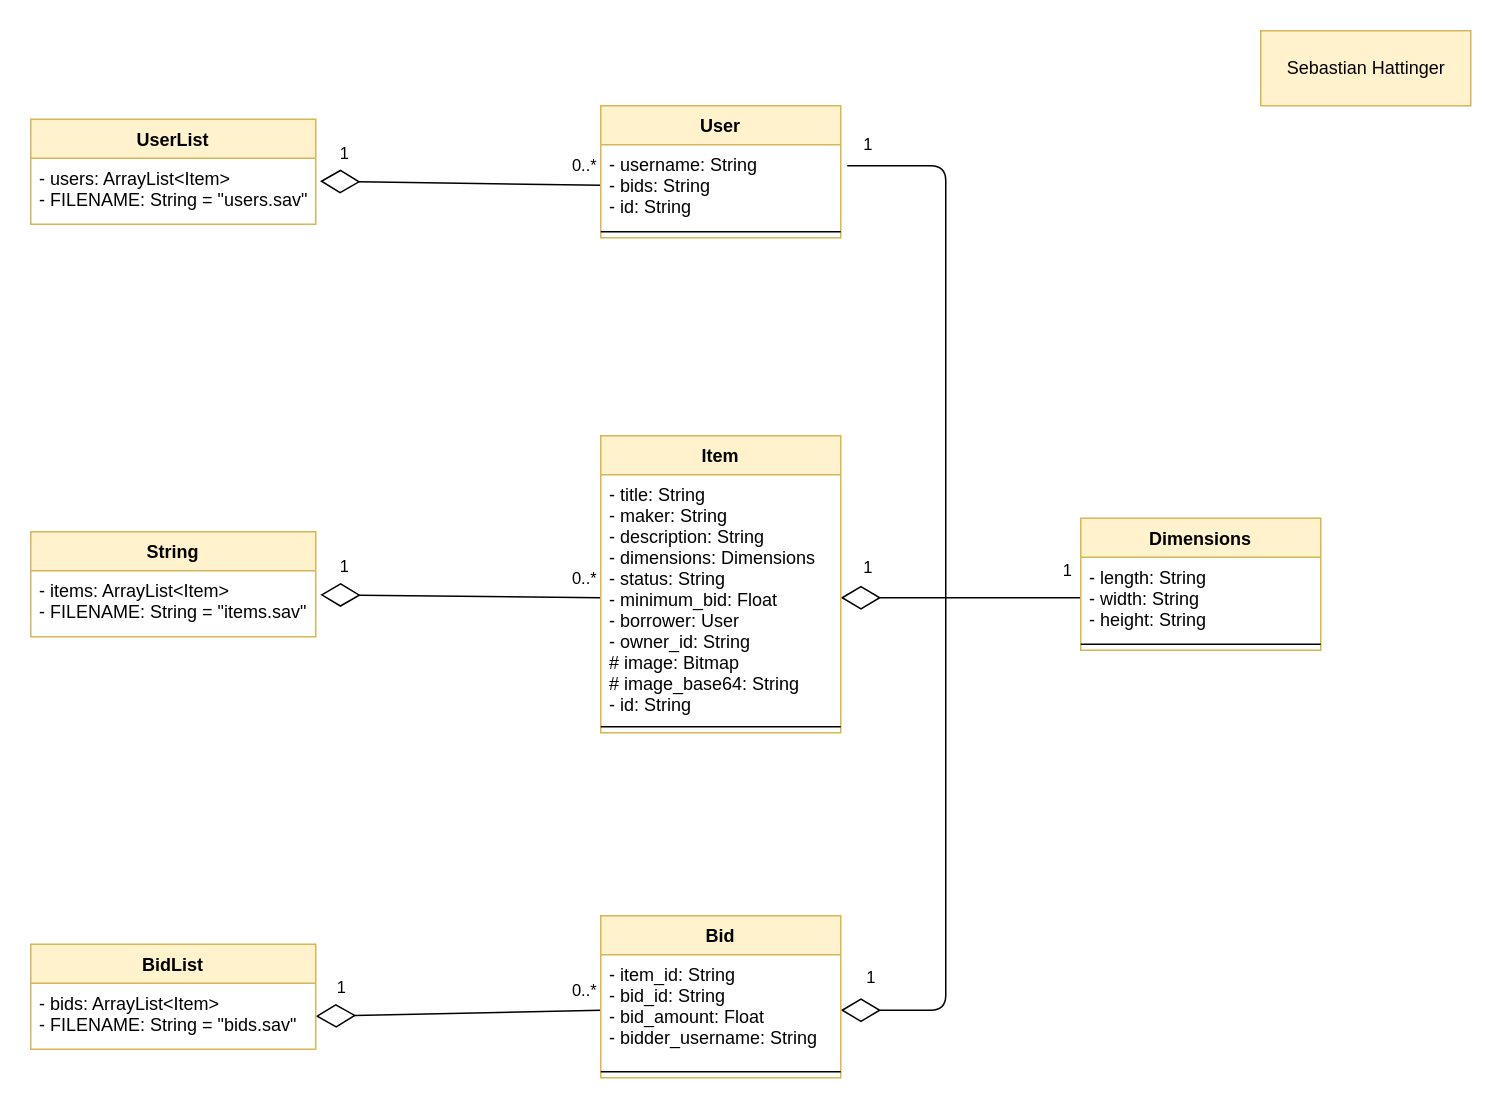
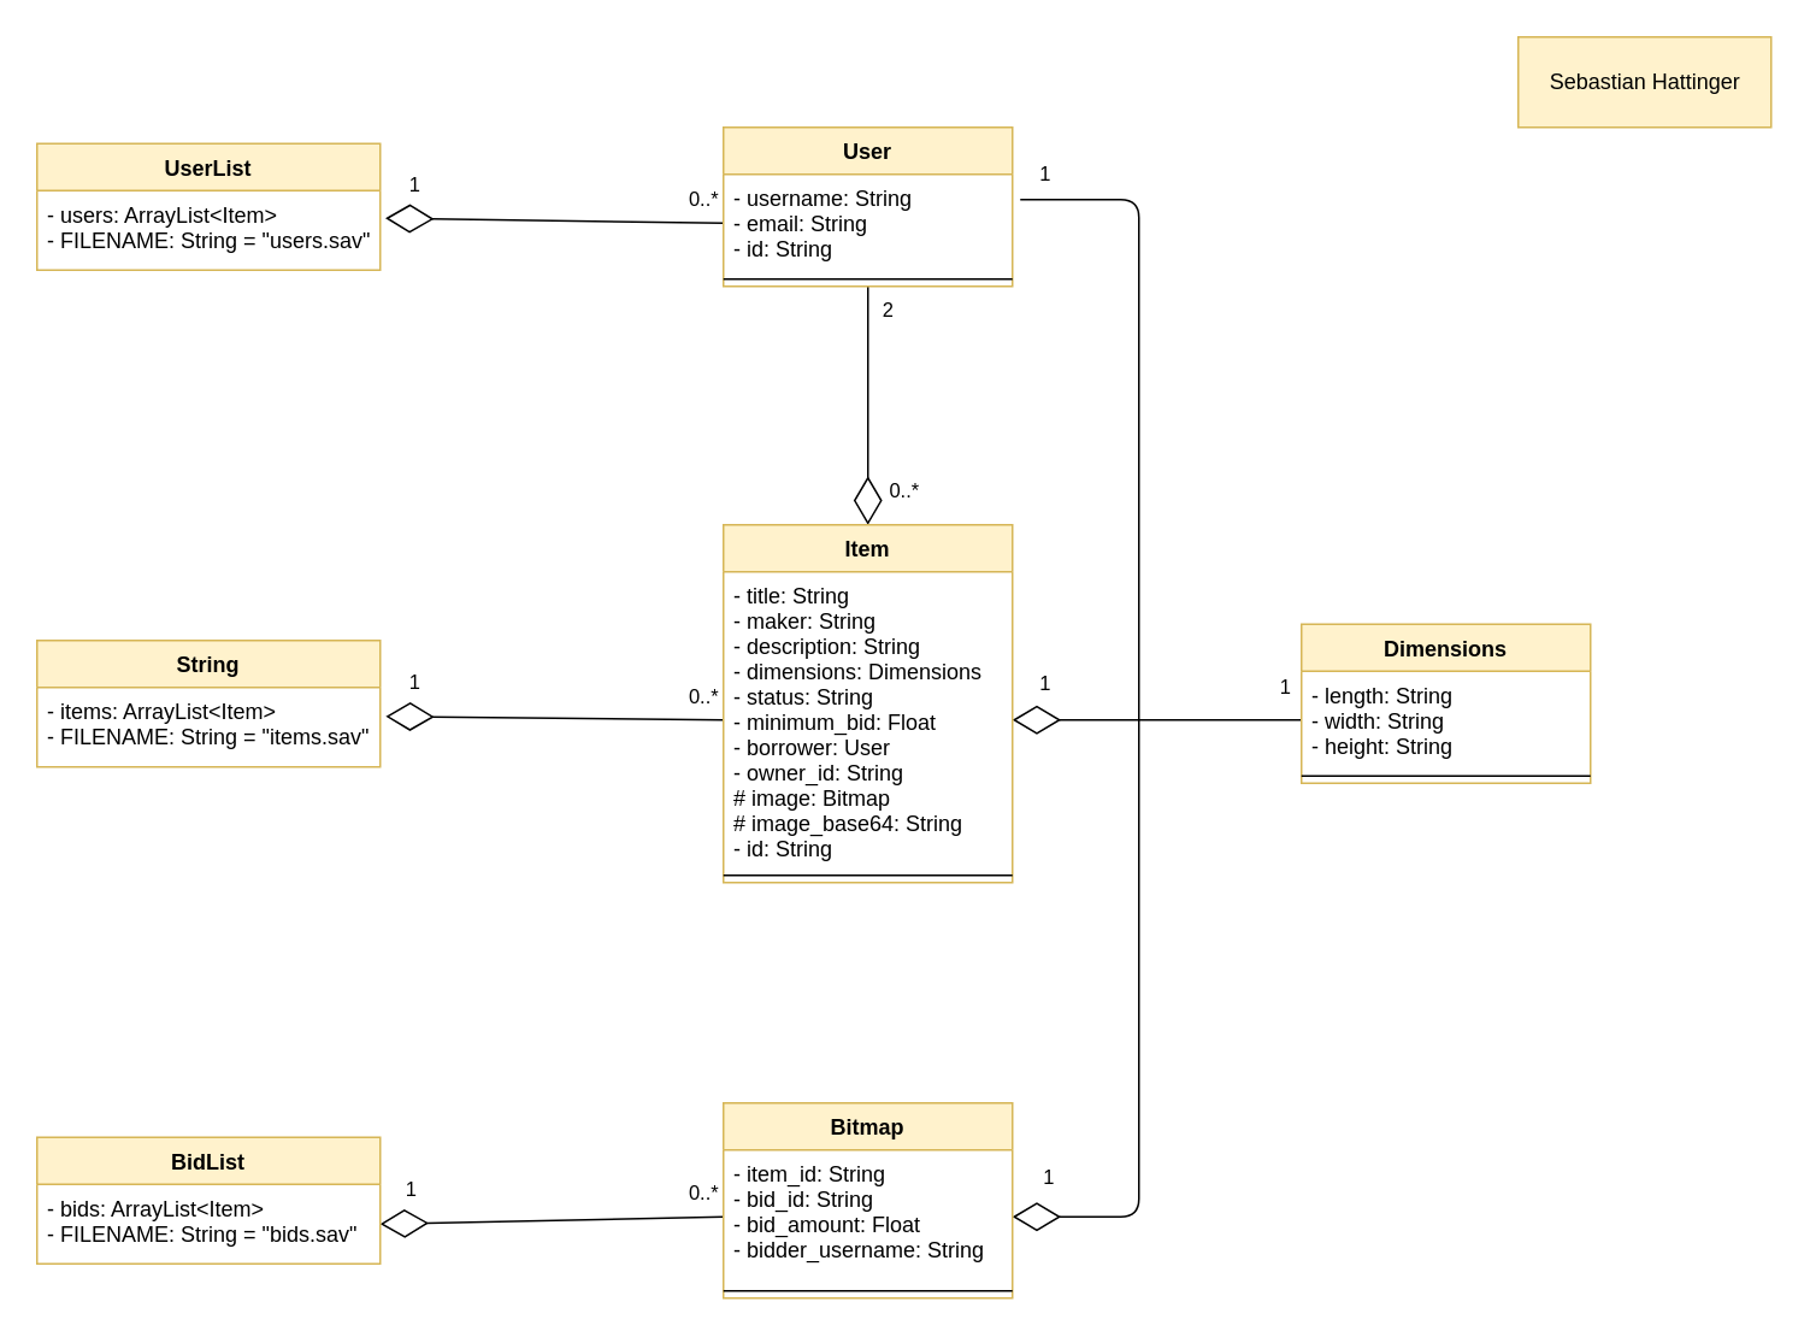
  <mxCell id="0" />
  <mxCell id="1" parent="0" />
+ <mxCell id="2" value="" style="endArrow=diamondThin;endFill=0;endSize=24;html=1;entryX=0.5;entryY=0;entryDx=0;entryDy=0;exitX=0.5;exitY=1;exitDx=0;exitDy=0;" edge="1" parent="1" source="24" target="27"><mxGeometry width="160" relative="1" as="geometry"><mxPoint x="440" y="200" as="sourcePoint" /><mxPoint x="410" y="470" as="targetPoint" /></mxGeometry></mxCell>
+ <mxCell id="3" value="0..*" style="edgeLabel;html=1;align=center;verticalAlign=middle;resizable=0;points=[];" vertex="1" connectable="0" parent="2"><mxGeometry x="0.857" y="-2" relative="1" as="geometry"><mxPoint x="21.98" y="-10.5" as="offset" /></mxGeometry></mxCell>
+ <mxCell id="4" value="2" style="edgeLabel;html=1;align=center;verticalAlign=middle;resizable=0;points=[];" vertex="1" connectable="0" parent="2"><mxGeometry x="-0.915" relative="1" as="geometry"><mxPoint x="10" y="6.14" as="offset" /></mxGeometry></mxCell>
  <mxCell id="5" value="" style="endArrow=diamondThin;endFill=0;endSize=24;html=1;entryX=1;entryY=0.5;entryDx=0;entryDy=0;exitX=0;exitY=0.5;exitDx=0;exitDy=0;" edge="1" parent="1" source="22" target="28"><mxGeometry width="160" relative="1" as="geometry"><mxPoint x="670" y="430" as="sourcePoint" /><mxPoint x="212.08" y="332.404" as="targetPoint" /></mxGeometry></mxCell>
  <mxCell id="6" value="1" style="edgeLabel;html=1;align=center;verticalAlign=middle;resizable=0;points=[];" vertex="1" connectable="0" parent="5"><mxGeometry x="0.857" y="-2" relative="1" as="geometry"><mxPoint x="6.34" y="-18.42" as="offset" /></mxGeometry></mxCell>
  <mxCell id="7" value="1" style="edgeLabel;html=1;align=center;verticalAlign=middle;resizable=0;points=[];" vertex="1" connectable="0" parent="5"><mxGeometry x="-0.915" relative="1" as="geometry"><mxPoint x="-3" y="-18.71" as="offset" /></mxGeometry></mxCell>
  <mxCell id="8" value="Sebastian Hattinger" style="html=1;fillColor=#fff2cc;strokeColor=#d6b656;" vertex="1" parent="1"><mxGeometry x="840" y="20" width="140" height="50" as="geometry" /></mxCell>
  <mxCell id="9" value="" style="endArrow=diamondThin;endFill=0;endSize=24;html=1;entryX=1.015;entryY=0.348;entryDx=0;entryDy=0;entryPerimeter=0;exitX=0;exitY=0.5;exitDx=0;exitDy=0;" edge="1" parent="1" source="25" target="40"><mxGeometry width="160" relative="1" as="geometry"><mxPoint x="200" y="130" as="sourcePoint" /><mxPoint x="360" y="130" as="targetPoint" /></mxGeometry></mxCell>
  <mxCell id="10" value="0..*" style="edgeLabel;html=1;align=center;verticalAlign=middle;resizable=0;points=[];" vertex="1" connectable="0" parent="9"><mxGeometry x="-0.878" y="3" relative="1" as="geometry"><mxPoint y="-16.39" as="offset" /></mxGeometry></mxCell>
  <mxCell id="11" value="1" style="edgeLabel;html=1;align=center;verticalAlign=middle;resizable=0;points=[];" vertex="1" connectable="0" parent="9"><mxGeometry x="0.927" y="3" relative="1" as="geometry"><mxPoint x="9" y="-22.09" as="offset" /></mxGeometry></mxCell>
  <mxCell id="12" value="" style="endArrow=diamondThin;endFill=0;endSize=24;html=1;entryX=1.016;entryY=0.364;entryDx=0;entryDy=0;entryPerimeter=0;exitX=0;exitY=0.5;exitDx=0;exitDy=0;" edge="1" parent="1" source="28" target="37"><mxGeometry width="160" relative="1" as="geometry"><mxPoint x="410" y="133" as="sourcePoint" /><mxPoint x="182.85" y="139.312" as="targetPoint" /></mxGeometry></mxCell>
  <mxCell id="13" value="0..*" style="edgeLabel;html=1;align=center;verticalAlign=middle;resizable=0;points=[];" vertex="1" connectable="0" parent="12"><mxGeometry x="-0.878" y="3" relative="1" as="geometry"><mxPoint y="-16.39" as="offset" /></mxGeometry></mxCell>
  <mxCell id="14" value="1" style="edgeLabel;html=1;align=center;verticalAlign=middle;resizable=0;points=[];" vertex="1" connectable="0" parent="12"><mxGeometry x="0.927" y="3" relative="1" as="geometry"><mxPoint x="9" y="-22.09" as="offset" /></mxGeometry></mxCell>
  <mxCell id="15" value="" style="endArrow=diamondThin;endFill=0;endSize=24;html=1;exitX=0;exitY=0.5;exitDx=0;exitDy=0;entryX=1;entryY=0.5;entryDx=0;entryDy=0;" edge="1" parent="1" source="31" target="34"><mxGeometry width="160" relative="1" as="geometry"><mxPoint x="327.15" y="520" as="sourcePoint" /><mxPoint x="280" y="660" as="targetPoint" /></mxGeometry></mxCell>
  <mxCell id="16" value="0..*" style="edgeLabel;html=1;align=center;verticalAlign=middle;resizable=0;points=[];" vertex="1" connectable="0" parent="15"><mxGeometry x="-0.878" y="3" relative="1" as="geometry"><mxPoint y="-16.39" as="offset" /></mxGeometry></mxCell>
  <mxCell id="17" value="1" style="edgeLabel;html=1;align=center;verticalAlign=middle;resizable=0;points=[];" vertex="1" connectable="0" parent="15"><mxGeometry x="0.927" y="3" relative="1" as="geometry"><mxPoint x="9" y="-22.09" as="offset" /></mxGeometry></mxCell>
  <mxCell id="18" value="" style="endArrow=diamondThin;endFill=0;endSize=24;html=1;entryX=1;entryY=0.5;entryDx=0;entryDy=0;exitX=1.027;exitY=0.259;exitDx=0;exitDy=0;exitPerimeter=0;" edge="1" parent="1" source="25" target="31"><mxGeometry width="160" relative="1" as="geometry"><mxPoint x="620" y="140" as="sourcePoint" /><mxPoint x="480" y="620" as="targetPoint" /><Array as="points"><mxPoint x="630" y="110" /><mxPoint x="630" y="673" /></Array></mxGeometry></mxCell>
  <mxCell id="19" value="1" style="edgeLabel;html=1;align=center;verticalAlign=middle;resizable=0;points=[];" vertex="1" connectable="0" parent="18"><mxGeometry x="-0.963" y="2" relative="1" as="geometry"><mxPoint y="-11.99" as="offset" /></mxGeometry></mxCell>
  <mxCell id="20" value="1" style="edgeLabel;html=1;align=center;verticalAlign=middle;resizable=0;points=[];" vertex="1" connectable="0" parent="18"><mxGeometry x="0.954" y="1" relative="1" as="geometry"><mxPoint x="3.67" y="-24" as="offset" /></mxGeometry></mxCell>
  <mxCell id="21" value="Dimensions" style="swimlane;fontStyle=1;align=center;verticalAlign=top;childLayout=stackLayout;horizontal=1;startSize=26;horizontalStack=0;resizeParent=1;resizeParentMax=0;resizeLast=0;collapsible=1;marginBottom=0;fillColor=#fff2cc;strokeColor=#d6b656;" vertex="1" parent="1"><mxGeometry x="720" y="345" width="160" height="88" as="geometry" /></mxCell>
  <mxCell id="22" value="- length: String&#10;- width: String&#10;- height: String" style="text;strokeColor=none;fillColor=none;align=left;verticalAlign=top;spacingLeft=4;spacingRight=4;overflow=hidden;rotatable=0;points=[[0,0.5],[1,0.5]];portConstraint=eastwest;" vertex="1" parent="21"><mxGeometry y="26" width="160" height="54" as="geometry" /></mxCell>
  <mxCell id="23" value="" style="line;strokeWidth=1;fillColor=none;align=left;verticalAlign=middle;spacingTop=-1;spacingLeft=3;spacingRight=3;rotatable=0;labelPosition=right;points=[];portConstraint=eastwest;" vertex="1" parent="21"><mxGeometry y="80" width="160" height="8" as="geometry" /></mxCell>
  <mxCell id="24" value="User" style="swimlane;fontStyle=1;align=center;verticalAlign=top;childLayout=stackLayout;horizontal=1;startSize=26;horizontalStack=0;resizeParent=1;resizeParentMax=0;resizeLast=0;collapsible=1;marginBottom=0;fillColor=#fff2cc;strokeColor=#d6b656;" vertex="1" parent="1"><mxGeometry x="400" y="70" width="160" height="88" as="geometry" /></mxCell>
- <mxCell id="25" value="- username: String&#10;- bids: String&#10;- id: String" style="text;strokeColor=none;fillColor=none;align=left;verticalAlign=top;spacingLeft=4;spacingRight=4;overflow=hidden;rotatable=0;points=[[0,0.5],[1,0.5]];portConstraint=eastwest;" vertex="1" parent="24"><mxGeometry y="26" width="160" height="54" as="geometry" /></mxCell>
+ <mxCell id="25" value="- username: String&#10;- email: String&#10;- id: String" style="text;strokeColor=none;fillColor=none;align=left;verticalAlign=top;spacingLeft=4;spacingRight=4;overflow=hidden;rotatable=0;points=[[0,0.5],[1,0.5]];portConstraint=eastwest;" vertex="1" parent="24"><mxGeometry y="26" width="160" height="54" as="geometry" /></mxCell>
  <mxCell id="26" value="" style="line;strokeWidth=1;fillColor=none;align=left;verticalAlign=middle;spacingTop=-1;spacingLeft=3;spacingRight=3;rotatable=0;labelPosition=right;points=[];portConstraint=eastwest;" vertex="1" parent="24"><mxGeometry y="80" width="160" height="8" as="geometry" /></mxCell>
  <mxCell id="27" value="Item" style="swimlane;fontStyle=1;align=center;verticalAlign=top;childLayout=stackLayout;horizontal=1;startSize=26;horizontalStack=0;resizeParent=1;resizeParentMax=0;resizeLast=0;collapsible=1;marginBottom=0;fillColor=#fff2cc;strokeColor=#d6b656;" vertex="1" parent="1"><mxGeometry x="400" y="290" width="160" height="198" as="geometry" /></mxCell>
  <mxCell id="28" value="- title: String&#10;- maker: String&#10;- description: String&#10;- dimensions: Dimensions&#10;- status: String&#10;- minimum_bid: Float&#10;- borrower: User&#10;- owner_id: String&#10;# image: Bitmap&#10;# image_base64: String&#10;- id: String" style="text;strokeColor=none;fillColor=none;align=left;verticalAlign=top;spacingLeft=4;spacingRight=4;overflow=hidden;rotatable=0;points=[[0,0.5],[1,0.5]];portConstraint=eastwest;" vertex="1" parent="27"><mxGeometry y="26" width="160" height="164" as="geometry" /></mxCell>
  <mxCell id="29" value="" style="line;strokeWidth=1;fillColor=none;align=left;verticalAlign=middle;spacingTop=-1;spacingLeft=3;spacingRight=3;rotatable=0;labelPosition=right;points=[];portConstraint=eastwest;" vertex="1" parent="27"><mxGeometry y="190" width="160" height="8" as="geometry" /></mxCell>
- <mxCell id="30" value="Bid" style="swimlane;fontStyle=1;align=center;verticalAlign=top;childLayout=stackLayout;horizontal=1;startSize=26;horizontalStack=0;resizeParent=1;resizeParentMax=0;resizeLast=0;collapsible=1;marginBottom=0;fillColor=#fff2cc;strokeColor=#d6b656;" vertex="1" parent="1"><mxGeometry x="400" y="610" width="160" height="108" as="geometry" /></mxCell>
+ <mxCell id="30" value="Bitmap" style="swimlane;fontStyle=1;align=center;verticalAlign=top;childLayout=stackLayout;horizontal=1;startSize=26;horizontalStack=0;resizeParent=1;resizeParentMax=0;resizeLast=0;collapsible=1;marginBottom=0;fillColor=#fff2cc;strokeColor=#d6b656;" vertex="1" parent="1"><mxGeometry x="400" y="610" width="160" height="108" as="geometry" /></mxCell>
  <mxCell id="31" value="- item_id: String&#10;- bid_id: String&#10;- bid_amount: Float&#10;- bidder_username: String" style="text;strokeColor=none;fillColor=none;align=left;verticalAlign=top;spacingLeft=4;spacingRight=4;overflow=hidden;rotatable=0;points=[[0,0.5],[1,0.5]];portConstraint=eastwest;" vertex="1" parent="30"><mxGeometry y="26" width="160" height="74" as="geometry" /></mxCell>
  <mxCell id="32" value="" style="line;strokeWidth=1;fillColor=none;align=left;verticalAlign=middle;spacingTop=-1;spacingLeft=3;spacingRight=3;rotatable=0;labelPosition=right;points=[];portConstraint=eastwest;" vertex="1" parent="30"><mxGeometry y="100" width="160" height="8" as="geometry" /></mxCell>
  <mxCell id="33" value="BidList" style="swimlane;fontStyle=1;align=center;verticalAlign=top;childLayout=stackLayout;horizontal=1;startSize=26;horizontalStack=0;resizeParent=1;resizeParentMax=0;resizeLast=0;collapsible=1;marginBottom=0;fillColor=#fff2cc;strokeColor=#d6b656;" vertex="1" parent="1"><mxGeometry x="20" y="629" width="190" height="70" as="geometry" /></mxCell>
  <mxCell id="34" value="- bids: ArrayList&lt;Item&gt;&#10;- FILENAME: String = &quot;bids.sav&quot;" style="text;strokeColor=none;fillColor=none;align=left;verticalAlign=top;spacingLeft=4;spacingRight=4;overflow=hidden;rotatable=0;points=[[0,0.5],[1,0.5]];portConstraint=eastwest;" vertex="1" parent="33"><mxGeometry y="26" width="190" height="44" as="geometry" /></mxCell>
  <mxCell id="35" value="" style="line;strokeWidth=1;fillColor=none;align=left;verticalAlign=middle;spacingTop=-1;spacingLeft=3;spacingRight=3;rotatable=0;labelPosition=right;points=[];portConstraint=eastwest;" vertex="1" parent="33"><mxGeometry y="70" width="190" as="geometry" /></mxCell>
  <mxCell id="36" value="String" style="swimlane;fontStyle=1;align=center;verticalAlign=top;childLayout=stackLayout;horizontal=1;startSize=26;horizontalStack=0;resizeParent=1;resizeParentMax=0;resizeLast=0;collapsible=1;marginBottom=0;fillColor=#fff2cc;strokeColor=#d6b656;" vertex="1" parent="1"><mxGeometry x="20" y="354" width="190" height="70" as="geometry" /></mxCell>
  <mxCell id="37" value="- items: ArrayList&lt;Item&gt;&#10;- FILENAME: String = &quot;items.sav&quot;" style="text;strokeColor=none;fillColor=none;align=left;verticalAlign=top;spacingLeft=4;spacingRight=4;overflow=hidden;rotatable=0;points=[[0,0.5],[1,0.5]];portConstraint=eastwest;" vertex="1" parent="36"><mxGeometry y="26" width="190" height="44" as="geometry" /></mxCell>
  <mxCell id="38" value="" style="line;strokeWidth=1;fillColor=none;align=left;verticalAlign=middle;spacingTop=-1;spacingLeft=3;spacingRight=3;rotatable=0;labelPosition=right;points=[];portConstraint=eastwest;" vertex="1" parent="36"><mxGeometry y="70" width="190" as="geometry" /></mxCell>
  <mxCell id="39" value="UserList" style="swimlane;fontStyle=1;align=center;verticalAlign=top;childLayout=stackLayout;horizontal=1;startSize=26;horizontalStack=0;resizeParent=1;resizeParentMax=0;resizeLast=0;collapsible=1;marginBottom=0;fillColor=#fff2cc;strokeColor=#d6b656;" vertex="1" parent="1"><mxGeometry x="20" y="79" width="190" height="70" as="geometry" /></mxCell>
  <mxCell id="40" value="- users: ArrayList&lt;Item&gt;&#10;- FILENAME: String = &quot;users.sav&quot;" style="text;strokeColor=none;fillColor=none;align=left;verticalAlign=top;spacingLeft=4;spacingRight=4;overflow=hidden;rotatable=0;points=[[0,0.5],[1,0.5]];portConstraint=eastwest;" vertex="1" parent="39"><mxGeometry y="26" width="190" height="44" as="geometry" /></mxCell>
  <mxCell id="41" value="" style="line;strokeWidth=1;fillColor=none;align=left;verticalAlign=middle;spacingTop=-1;spacingLeft=3;spacingRight=3;rotatable=0;labelPosition=right;points=[];portConstraint=eastwest;" vertex="1" parent="39"><mxGeometry y="70" width="190" as="geometry" /></mxCell>
